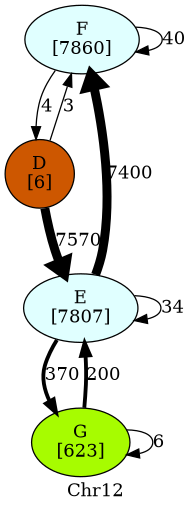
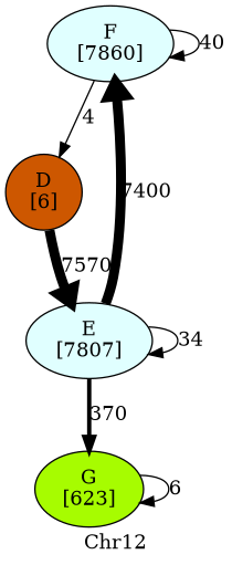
  digraph {
    label=Chr12
    node [fillcolor="#e0ffff" style=filled]
    edge [penwidth=1]
    n1 [label="F\n[7860]"]
    n2 [fillcolor="#cd5700" label="D\n[6]"]
    n3 [fillcolor="#a7fc00" label="G\n[623]"]
    n4 [label="E\n[7807]"]
    n1 -> n1 [label=40]
    n1 -> n2 [label=4]
-   n2 -> n1 [label=3]
    n2 -> n4 [label=7570 penwidth=7]
    n3 -> n3 [label=6]
-   n3 -> n4 [label=200 penwidth=3]
    n4 -> n1 [label=7400 penwidth=7]
    n4 -> n3 [label=370 penwidth=3]
    n4 -> n4 [label=34]
  }
